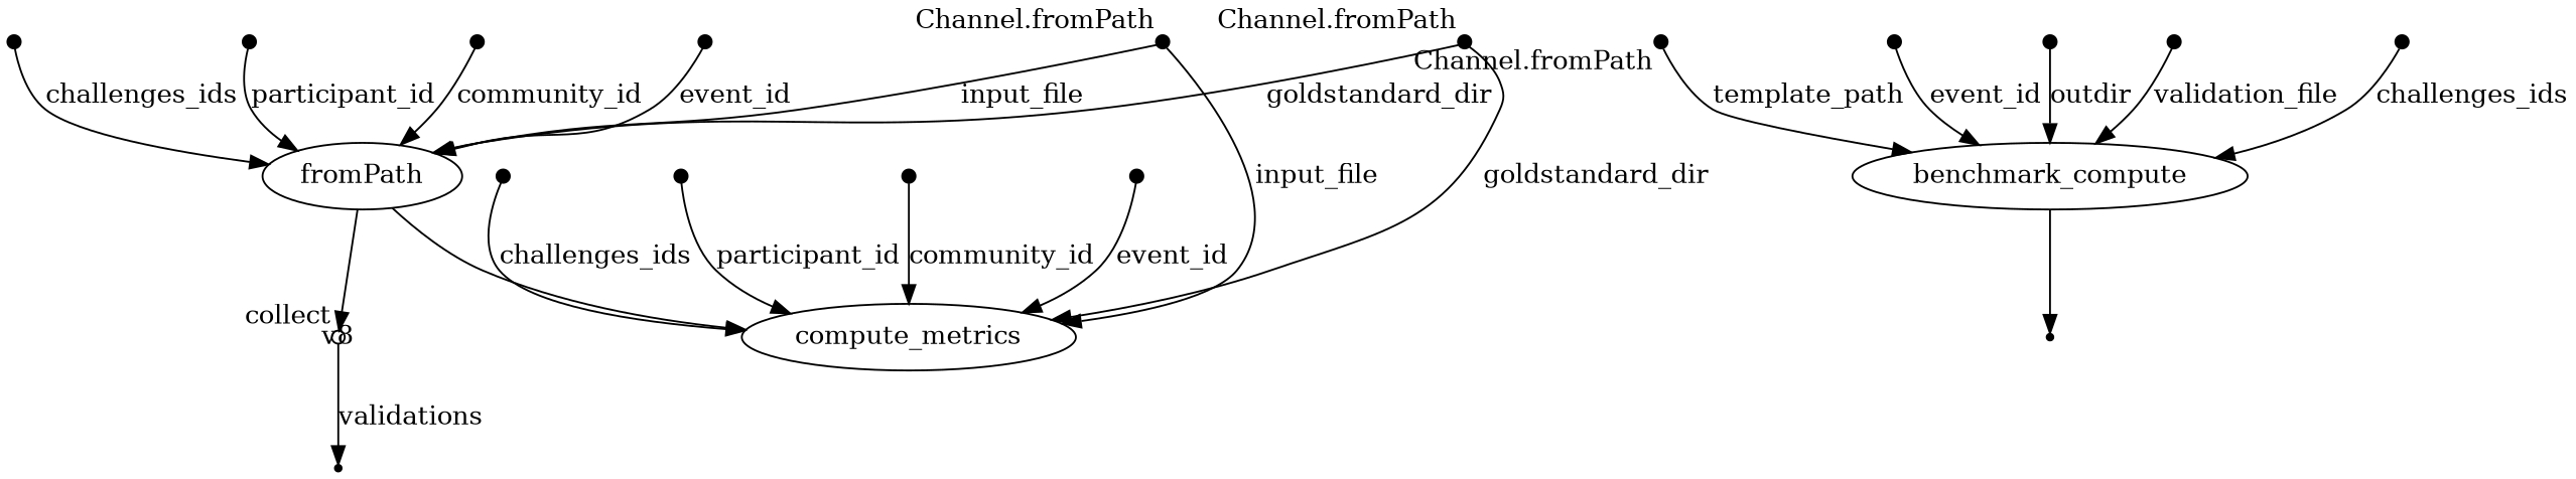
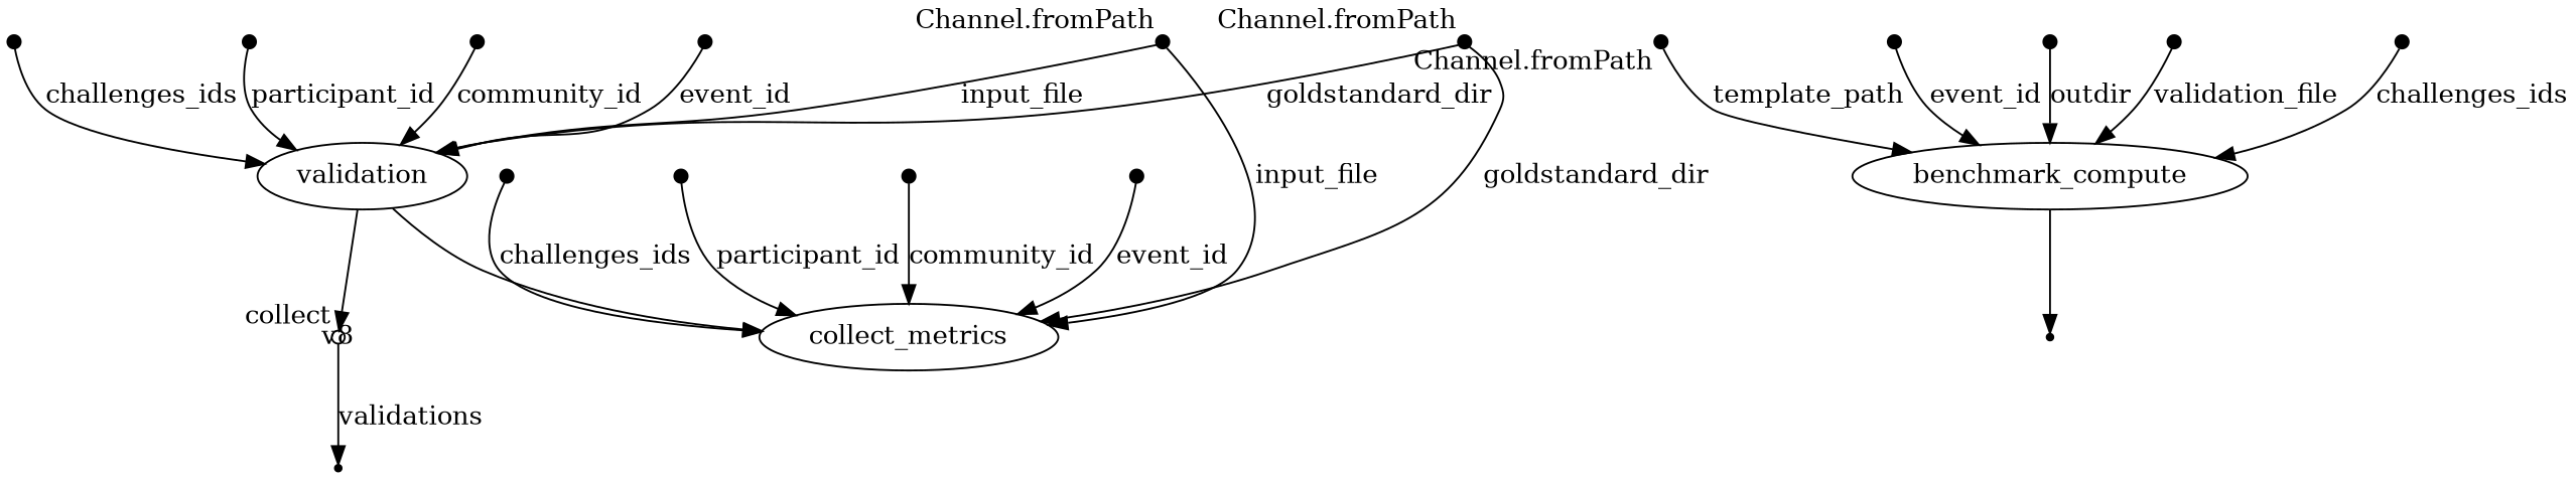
  digraph {
    node [fixedsize=true shape=point]
    v0 [width=0.1 xlabel="Channel.fromPath"]
-   n2 [label=fromPath fixedsize="" shape=""]
-   n3 [label=compute_metrics fixedsize="" shape=""]
+   n2 [label=validation fixedsize="" shape=""]
+   n3 [label=collect_metrics fixedsize="" shape=""]
    v8 [shape=circle width=0.1 xlabel=collect]
    v9 [fixedsize=""]
    v1 [width=0.1 xlabel="Channel.fromPath"]
    v2 [width=0.1 xlabel="Channel.fromPath"]
    n8 [label=benchmark_compute fixedsize="" shape=""]
    v21 [fixedsize=""]
    v3 [width=0.1]
    v4 [width=0.1]
    v5 [width=0.1]
    v6 [width=0.1]
    v10 [width=0.1]
    v11 [width=0.1]
    v12 [width=0.1]
    v13 [width=0.1]
    v16 [width=0.1]
    v17 [width=0.1]
    v18 [width=0.1]
    v19 [width=0.1]
    v0 -> n2 [label=input_file]
    v0 -> n3 [label=input_file]
    n2 -> n3
    n2 -> v8
    v8 -> v9 [label=validations]
    v1 -> n2 [label=goldstandard_dir]
    v1 -> n3 [label=goldstandard_dir]
    v2 -> n8 [label=template_path]
    n8 -> v21
    v3 -> n2 [label=challenges_ids]
    v4 -> n2 [label=participant_id]
    v5 -> n2 [label=community_id]
    v6 -> n2 [label=event_id]
    v10 -> n3 [label=challenges_ids]
    v11 -> n3 [label=participant_id]
    v12 -> n3 [label=community_id]
    v13 -> n3 [label=event_id]
    v16 -> n8 [label=event_id]
    v17 -> n8 [label=outdir]
    v18 -> n8 [label=validation_file]
    v19 -> n8 [label=challenges_ids]
  }
